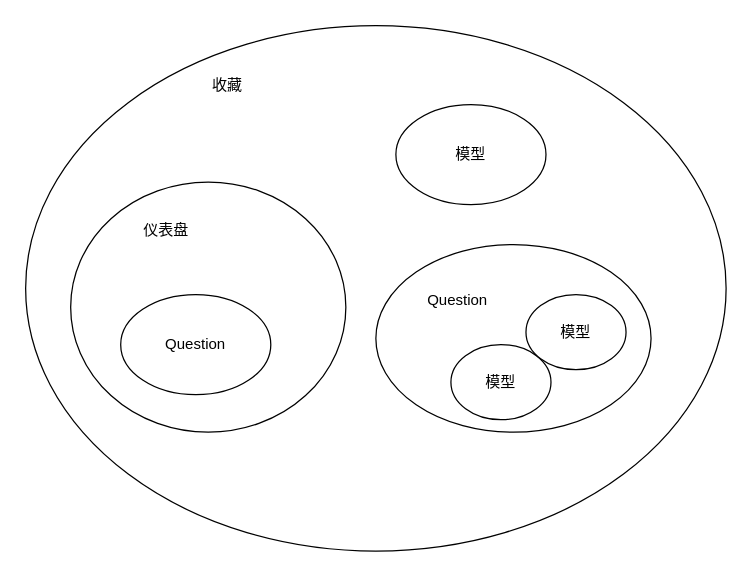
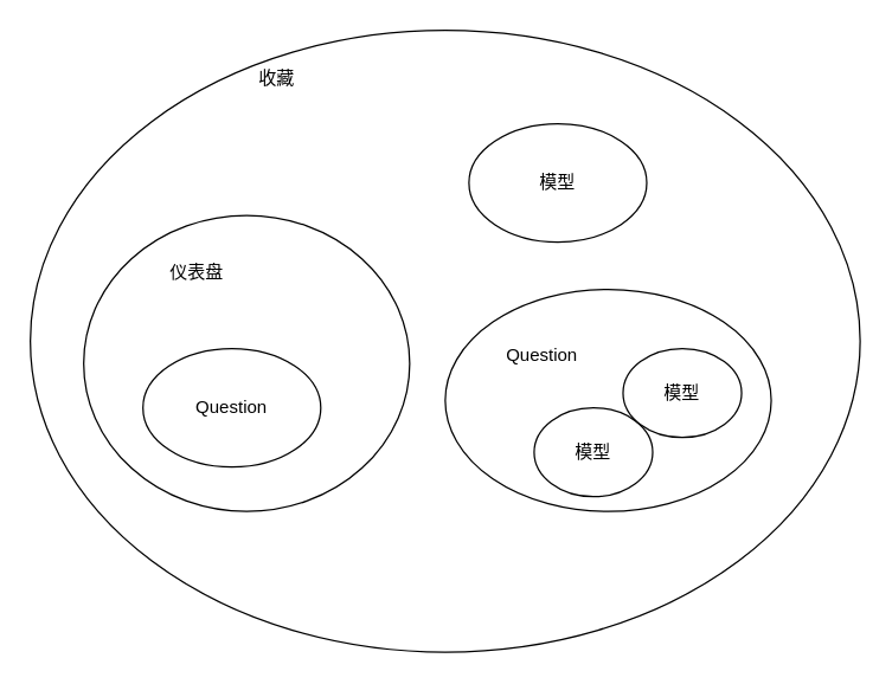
  <mxCell id="0" />
  <mxCell id="1" parent="0" />
  <mxCell id="2" value="" style="ellipse;whiteSpace=wrap;html=1;" vertex="1" parent="1"><mxGeometry x="20" y="20" width="560" height="420" as="geometry" /></mxCell>
- <mxCell id="3" value="收藏" style="text;html=1;align=center;verticalAlign=middle;resizable=0;points=[];autosize=1;strokeColor=none;fillColor=none;" vertex="1" parent="1"><mxGeometry x="156" y="53" width="50" height="30" as="geometry" /></mxCell>
+ <mxCell id="3" value="收藏" style="text;html=1;align=center;verticalAlign=middle;resizable=0;points=[];autosize=1;strokeColor=none;fillColor=none;" vertex="1" parent="1"><mxGeometry x="161" y="38" width="50" height="30" as="geometry" /></mxCell>
  <mxCell id="4" value="模型" style="ellipse;whiteSpace=wrap;html=1;" vertex="1" parent="1"><mxGeometry x="316" y="83" width="120" height="80" as="geometry" /></mxCell>
  <mxCell id="5" value="" style="group" vertex="1" connectable="0" parent="1"><mxGeometry x="300" y="195" width="220" height="150" as="geometry" /></mxCell>
  <mxCell id="6" value="" style="ellipse;whiteSpace=wrap;html=1;" vertex="1" parent="5"><mxGeometry width="220" height="150" as="geometry" /></mxCell>
  <mxCell id="7" value="Question" style="text;html=1;align=center;verticalAlign=middle;resizable=0;points=[];autosize=1;strokeColor=none;fillColor=none;" vertex="1" parent="5"><mxGeometry x="30" y="30" width="70" height="30" as="geometry" /></mxCell>
  <mxCell id="8" value="模型" style="ellipse;whiteSpace=wrap;html=1;" vertex="1" parent="5"><mxGeometry x="60" y="80" width="80" height="60" as="geometry" /></mxCell>
  <mxCell id="9" value="模型" style="ellipse;whiteSpace=wrap;html=1;" vertex="1" parent="5"><mxGeometry x="120" y="40" width="80" height="60" as="geometry" /></mxCell>
  <mxCell id="10" value="" style="group" vertex="1" connectable="0" parent="1"><mxGeometry x="56" y="145" width="220" height="200" as="geometry" /></mxCell>
  <mxCell id="11" value="" style="ellipse;whiteSpace=wrap;html=1;" vertex="1" parent="10"><mxGeometry width="220" height="200" as="geometry" /></mxCell>
  <mxCell id="12" value="仪表盘" style="text;html=1;align=center;verticalAlign=middle;resizable=0;points=[];autosize=1;strokeColor=none;fillColor=none;" vertex="1" parent="10"><mxGeometry x="46.316" y="23.529" width="60" height="30" as="geometry" /></mxCell>
  <mxCell id="13" value="Question" style="ellipse;whiteSpace=wrap;html=1;" vertex="1" parent="10"><mxGeometry x="40" y="90" width="120" height="80" as="geometry" /></mxCell>
